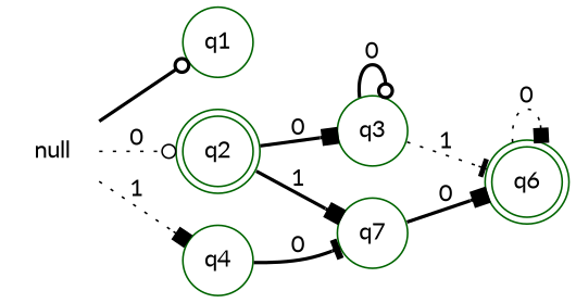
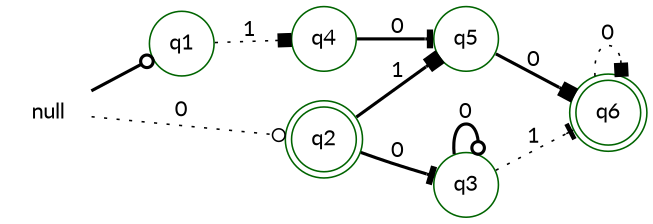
  digraph {
    fontname=Lato
    rankdir=LR
    node [color=darkgreen fontname=Lato shape=circle]
    edge [arrowhead=box fontname=Lato style=bold]
    null [color=black shape=plaintext]
    q1
    q2 [shape=doublecircle]
    q4
    q3
-   q5 [label=q7]
+   q5
    q6 [shape=doublecircle]
    null -> q1 [arrowhead=odot]
    null -> q2 [arrowhead=odot label=0 style=dotted]
-   null -> q4 [label=1 style=dotted]
-   q2 -> q3 [label=0]
+   q1 -> q4 [label=1 style=dotted]
+   q2 -> q3 [arrowhead=tee label=0]
    q2 -> q5 [label=1]
    q4 -> q5 [arrowhead=tee label=0]
    q3 -> q3 [arrowhead=odot label=0]
    q3 -> q6 [arrowhead=tee label=1 style=dotted]
    q5 -> q6 [label=0]
    q6 -> q6 [label=0 style=dotted]
  }
